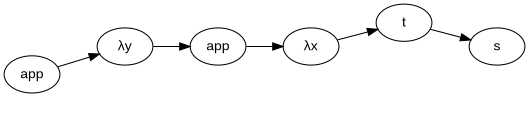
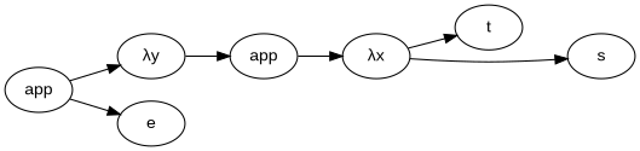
  digraph {
    fontname="Liberation Sans"
    rankdir=LR
    node [fontname="Liberation Sans"]
    edge [fontname="Liberation Sans"]
    n1 [label=app]
    n2 [label="λy"]
+   n3 [label=e]
    n4 [label=app]
    n5 [label="λx"]
    n6 [label=t]
    n7 [label=s]
    n1 -> n2
+   n1 -> n3
    n2 -> n4
    n4 -> n5
    n5 -> n6
-   n6 -> n7
+   n5 -> n7
  }
